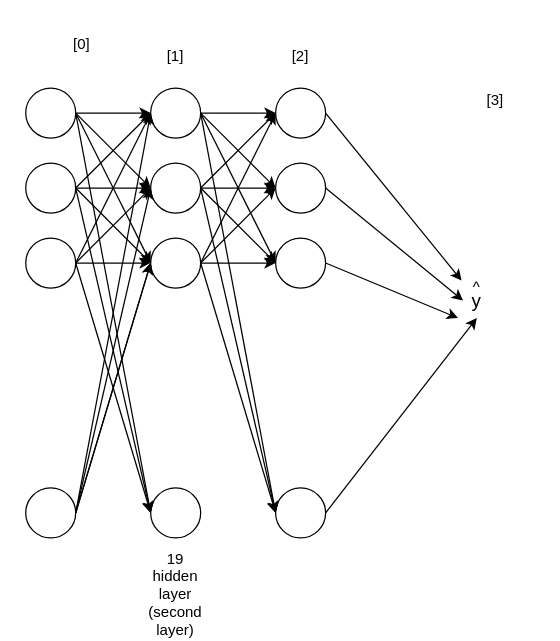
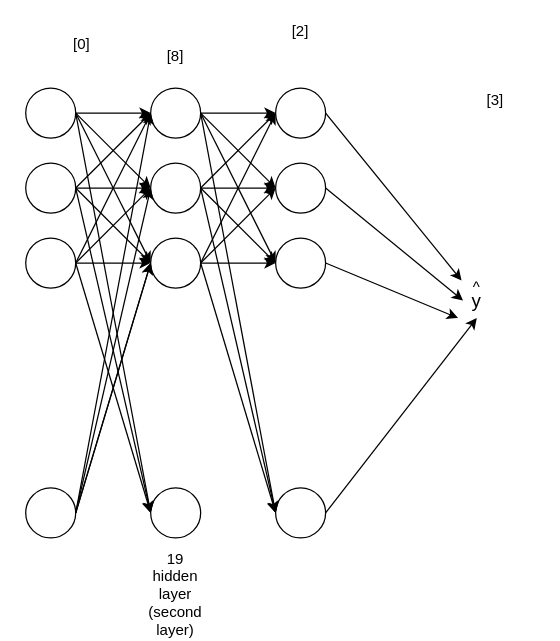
  <mxCell id="0" />
  <mxCell id="1" parent="0" />
  <mxCell id="2" value="" style="ellipse;whiteSpace=wrap;html=1;aspect=fixed;" vertex="1" parent="1"><mxGeometry x="20" y="70" width="40" height="40" as="geometry" /></mxCell>
  <mxCell id="3" value="" style="ellipse;whiteSpace=wrap;html=1;aspect=fixed;" vertex="1" parent="1"><mxGeometry x="20" y="130" width="40" height="40" as="geometry" /></mxCell>
  <mxCell id="4" value="" style="ellipse;whiteSpace=wrap;html=1;aspect=fixed;" vertex="1" parent="1"><mxGeometry x="20" y="190" width="40" height="40" as="geometry" /></mxCell>
  <mxCell id="5" value="" style="ellipse;whiteSpace=wrap;html=1;aspect=fixed;" vertex="1" parent="1"><mxGeometry x="120" y="70" width="40" height="40" as="geometry" /></mxCell>
  <mxCell id="6" value="" style="ellipse;whiteSpace=wrap;html=1;aspect=fixed;" vertex="1" parent="1"><mxGeometry x="120" y="130" width="40" height="40" as="geometry" /></mxCell>
  <mxCell id="7" value="" style="ellipse;whiteSpace=wrap;html=1;aspect=fixed;" vertex="1" parent="1"><mxGeometry x="120" y="190" width="40" height="40" as="geometry" /></mxCell>
  <mxCell id="8" value="" style="ellipse;whiteSpace=wrap;html=1;aspect=fixed;" vertex="1" parent="1"><mxGeometry x="220" y="70" width="40" height="40" as="geometry" /></mxCell>
  <mxCell id="9" value="" style="ellipse;whiteSpace=wrap;html=1;aspect=fixed;" vertex="1" parent="1"><mxGeometry x="220" y="130" width="40" height="40" as="geometry" /></mxCell>
  <mxCell id="10" value="" style="ellipse;whiteSpace=wrap;html=1;aspect=fixed;" vertex="1" parent="1"><mxGeometry x="220" y="190" width="40" height="40" as="geometry" /></mxCell>
  <mxCell id="11" value="" style="ellipse;whiteSpace=wrap;html=1;aspect=fixed;" vertex="1" parent="1"><mxGeometry x="20" y="390" width="40" height="40" as="geometry" /></mxCell>
  <mxCell id="12" value="" style="ellipse;whiteSpace=wrap;html=1;aspect=fixed;" vertex="1" parent="1"><mxGeometry x="120" y="390" width="40" height="40" as="geometry" /></mxCell>
  <mxCell id="13" value="" style="ellipse;whiteSpace=wrap;html=1;aspect=fixed;" vertex="1" parent="1"><mxGeometry x="220" y="390" width="40" height="40" as="geometry" /></mxCell>
  <mxCell id="14" value="" style="endArrow=classic;html=1;rounded=0;exitX=1;exitY=0.5;exitDx=0;exitDy=0;entryX=0;entryY=0.5;entryDx=0;entryDy=0;" edge="1" parent="1" source="2" target="5"><mxGeometry width="50" height="50" relative="1" as="geometry"><mxPoint x="80" y="80" as="sourcePoint" /><mxPoint x="130" y="30" as="targetPoint" /></mxGeometry></mxCell>
  <mxCell id="15" value="" style="endArrow=classic;html=1;rounded=0;entryX=0;entryY=0.5;entryDx=0;entryDy=0;" edge="1" parent="1" target="12"><mxGeometry width="50" height="50" relative="1" as="geometry"><mxPoint x="60" y="90" as="sourcePoint" /><mxPoint x="110" y="390" as="targetPoint" /></mxGeometry></mxCell>
  <mxCell id="16" value="" style="endArrow=classic;html=1;rounded=0;exitX=1;exitY=0.5;exitDx=0;exitDy=0;entryX=0;entryY=0.5;entryDx=0;entryDy=0;" edge="1" parent="1" source="2" target="6"><mxGeometry width="50" height="50" relative="1" as="geometry"><mxPoint x="70" y="130" as="sourcePoint" /><mxPoint x="120" y="80" as="targetPoint" /></mxGeometry></mxCell>
  <mxCell id="17" value="" style="endArrow=classic;html=1;rounded=0;exitX=1;exitY=0.5;exitDx=0;exitDy=0;entryX=0;entryY=0.5;entryDx=0;entryDy=0;" edge="1" parent="1" source="2" target="7"><mxGeometry width="50" height="50" relative="1" as="geometry"><mxPoint x="80" y="150" as="sourcePoint" /><mxPoint x="130" y="100" as="targetPoint" /></mxGeometry></mxCell>
  <mxCell id="18" value="" style="endArrow=classic;html=1;rounded=0;exitX=1;exitY=0.5;exitDx=0;exitDy=0;entryX=0;entryY=0.5;entryDx=0;entryDy=0;" edge="1" parent="1" source="3" target="6"><mxGeometry width="50" height="50" relative="1" as="geometry"><mxPoint x="210" y="410" as="sourcePoint" /><mxPoint x="260" y="360" as="targetPoint" /></mxGeometry></mxCell>
  <mxCell id="19" value="" style="endArrow=classic;html=1;rounded=0;exitX=1;exitY=0.5;exitDx=0;exitDy=0;entryX=0;entryY=0.5;entryDx=0;entryDy=0;" edge="1" parent="1" source="3" target="5"><mxGeometry width="50" height="50" relative="1" as="geometry"><mxPoint x="210" y="410" as="sourcePoint" /><mxPoint x="260" y="360" as="targetPoint" /></mxGeometry></mxCell>
  <mxCell id="20" value="" style="endArrow=classic;html=1;rounded=0;exitX=1;exitY=0.5;exitDx=0;exitDy=0;entryX=0;entryY=0.5;entryDx=0;entryDy=0;" edge="1" parent="1" source="3" target="7"><mxGeometry width="50" height="50" relative="1" as="geometry"><mxPoint x="210" y="410" as="sourcePoint" /><mxPoint x="260" y="360" as="targetPoint" /></mxGeometry></mxCell>
  <mxCell id="21" value="" style="endArrow=classic;html=1;rounded=0;exitX=1;exitY=0.5;exitDx=0;exitDy=0;entryX=0;entryY=0.5;entryDx=0;entryDy=0;" edge="1" parent="1" source="3" target="12"><mxGeometry width="50" height="50" relative="1" as="geometry"><mxPoint x="210" y="410" as="sourcePoint" /><mxPoint x="260" y="360" as="targetPoint" /></mxGeometry></mxCell>
  <mxCell id="22" value="" style="endArrow=classic;html=1;rounded=0;exitX=1;exitY=0.5;exitDx=0;exitDy=0;entryX=0;entryY=0.5;entryDx=0;entryDy=0;" edge="1" parent="1" source="4" target="5"><mxGeometry width="50" height="50" relative="1" as="geometry"><mxPoint x="210" y="410" as="sourcePoint" /><mxPoint x="260" y="360" as="targetPoint" /></mxGeometry></mxCell>
  <mxCell id="23" value="" style="endArrow=classic;html=1;rounded=0;exitX=1;exitY=0.5;exitDx=0;exitDy=0;entryX=0;entryY=0.5;entryDx=0;entryDy=0;" edge="1" parent="1" source="4" target="6"><mxGeometry width="50" height="50" relative="1" as="geometry"><mxPoint x="210" y="410" as="sourcePoint" /><mxPoint x="260" y="360" as="targetPoint" /></mxGeometry></mxCell>
  <mxCell id="24" value="" style="endArrow=classic;html=1;rounded=0;exitX=1;exitY=0.5;exitDx=0;exitDy=0;entryX=0;entryY=0.5;entryDx=0;entryDy=0;" edge="1" parent="1" source="4" target="7"><mxGeometry width="50" height="50" relative="1" as="geometry"><mxPoint x="210" y="410" as="sourcePoint" /><mxPoint x="260" y="360" as="targetPoint" /></mxGeometry></mxCell>
  <mxCell id="25" value="" style="endArrow=classic;html=1;rounded=0;exitX=1;exitY=0.5;exitDx=0;exitDy=0;entryX=0;entryY=0.5;entryDx=0;entryDy=0;" edge="1" parent="1" source="4" target="12"><mxGeometry width="50" height="50" relative="1" as="geometry"><mxPoint x="210" y="410" as="sourcePoint" /><mxPoint x="260" y="360" as="targetPoint" /></mxGeometry></mxCell>
  <mxCell id="26" value="" style="endArrow=classic;html=1;rounded=0;exitX=1;exitY=0.5;exitDx=0;exitDy=0;entryX=0;entryY=0.5;entryDx=0;entryDy=0;" edge="1" parent="1" source="11" target="5"><mxGeometry width="50" height="50" relative="1" as="geometry"><mxPoint x="60" y="330" as="sourcePoint" /><mxPoint x="110" y="280" as="targetPoint" /></mxGeometry></mxCell>
  <mxCell id="27" value="" style="endArrow=classic;html=1;rounded=0;exitX=1;exitY=0.5;exitDx=0;exitDy=0;entryX=0;entryY=0.5;entryDx=0;entryDy=0;" edge="1" parent="1" source="11" target="6"><mxGeometry width="50" height="50" relative="1" as="geometry"><mxPoint x="210" y="410" as="sourcePoint" /><mxPoint x="260" y="360" as="targetPoint" /></mxGeometry></mxCell>
  <mxCell id="28" value="" style="endArrow=classic;html=1;rounded=0;exitX=1;exitY=0.5;exitDx=0;exitDy=0;entryX=0;entryY=0.5;entryDx=0;entryDy=0;" edge="1" parent="1" source="11" target="7"><mxGeometry width="50" height="50" relative="1" as="geometry"><mxPoint x="210" y="410" as="sourcePoint" /><mxPoint x="260" y="360" as="targetPoint" /></mxGeometry></mxCell>
  <mxCell id="29" value="" style="endArrow=classic;html=1;rounded=0;exitX=1;exitY=0.5;exitDx=0;exitDy=0;entryX=0;entryY=0.5;entryDx=0;entryDy=0;" edge="1" parent="1" source="11" target="7"><mxGeometry width="50" height="50" relative="1" as="geometry"><mxPoint x="210" y="410" as="sourcePoint" /><mxPoint x="260" y="360" as="targetPoint" /></mxGeometry></mxCell>
  <mxCell id="30" value="" style="endArrow=classic;html=1;rounded=0;exitX=1;exitY=0.5;exitDx=0;exitDy=0;entryX=0;entryY=0.5;entryDx=0;entryDy=0;" edge="1" parent="1" source="5" target="8"><mxGeometry width="50" height="50" relative="1" as="geometry"><mxPoint x="210" y="410" as="sourcePoint" /><mxPoint x="260" y="360" as="targetPoint" /></mxGeometry></mxCell>
  <mxCell id="31" value="" style="endArrow=classic;html=1;rounded=0;exitX=1;exitY=0.5;exitDx=0;exitDy=0;entryX=0;entryY=0.5;entryDx=0;entryDy=0;" edge="1" parent="1" source="5" target="9"><mxGeometry width="50" height="50" relative="1" as="geometry"><mxPoint x="210" y="410" as="sourcePoint" /><mxPoint x="260" y="360" as="targetPoint" /></mxGeometry></mxCell>
  <mxCell id="32" value="" style="endArrow=classic;html=1;rounded=0;exitX=1;exitY=0.5;exitDx=0;exitDy=0;entryX=0;entryY=0.5;entryDx=0;entryDy=0;" edge="1" parent="1" source="5" target="13"><mxGeometry width="50" height="50" relative="1" as="geometry"><mxPoint x="210" y="410" as="sourcePoint" /><mxPoint x="260" y="360" as="targetPoint" /></mxGeometry></mxCell>
  <mxCell id="33" value="" style="endArrow=classic;html=1;rounded=0;exitX=1;exitY=0.5;exitDx=0;exitDy=0;entryX=0;entryY=0.5;entryDx=0;entryDy=0;" edge="1" parent="1" source="5" target="10"><mxGeometry width="50" height="50" relative="1" as="geometry"><mxPoint x="210" y="410" as="sourcePoint" /><mxPoint x="260" y="360" as="targetPoint" /></mxGeometry></mxCell>
  <mxCell id="34" value="" style="endArrow=classic;html=1;rounded=0;exitX=1;exitY=0.5;exitDx=0;exitDy=0;entryX=0;entryY=0.5;entryDx=0;entryDy=0;" edge="1" parent="1" source="6" target="8"><mxGeometry width="50" height="50" relative="1" as="geometry"><mxPoint x="210" y="410" as="sourcePoint" /><mxPoint x="260" y="360" as="targetPoint" /></mxGeometry></mxCell>
  <mxCell id="35" value="" style="endArrow=classic;html=1;rounded=0;exitX=1;exitY=0.5;exitDx=0;exitDy=0;entryX=0;entryY=0.5;entryDx=0;entryDy=0;" edge="1" parent="1" source="6" target="9"><mxGeometry width="50" height="50" relative="1" as="geometry"><mxPoint x="250" y="370" as="sourcePoint" /><mxPoint x="300" y="320" as="targetPoint" /></mxGeometry></mxCell>
  <mxCell id="36" value="" style="endArrow=classic;html=1;rounded=0;exitX=1;exitY=0.5;exitDx=0;exitDy=0;entryX=0;entryY=0.5;entryDx=0;entryDy=0;" edge="1" parent="1" source="6" target="10"><mxGeometry width="50" height="50" relative="1" as="geometry"><mxPoint x="290" y="270" as="sourcePoint" /><mxPoint x="340" y="220" as="targetPoint" /></mxGeometry></mxCell>
  <mxCell id="37" value="" style="endArrow=classic;html=1;rounded=0;exitX=1;exitY=0.5;exitDx=0;exitDy=0;entryX=0;entryY=0.5;entryDx=0;entryDy=0;" edge="1" parent="1" source="6" target="13"><mxGeometry width="50" height="50" relative="1" as="geometry"><mxPoint x="300" y="300" as="sourcePoint" /><mxPoint x="350" y="250" as="targetPoint" /></mxGeometry></mxCell>
  <mxCell id="38" value="" style="endArrow=classic;html=1;rounded=0;exitX=1;exitY=0.5;exitDx=0;exitDy=0;entryX=0;entryY=0.5;entryDx=0;entryDy=0;" edge="1" parent="1" source="7" target="8"><mxGeometry width="50" height="50" relative="1" as="geometry"><mxPoint x="370" y="230" as="sourcePoint" /><mxPoint x="420" y="180" as="targetPoint" /></mxGeometry></mxCell>
  <mxCell id="39" value="" style="endArrow=classic;html=1;rounded=0;exitX=1;exitY=0.5;exitDx=0;exitDy=0;entryX=0;entryY=0.5;entryDx=0;entryDy=0;" edge="1" parent="1" source="7" target="9"><mxGeometry width="50" height="50" relative="1" as="geometry"><mxPoint x="330" y="250" as="sourcePoint" /><mxPoint x="380" y="200" as="targetPoint" /></mxGeometry></mxCell>
  <mxCell id="40" value="" style="endArrow=classic;html=1;rounded=0;exitX=1;exitY=0.5;exitDx=0;exitDy=0;entryX=0;entryY=0.5;entryDx=0;entryDy=0;" edge="1" parent="1" source="7" target="10"><mxGeometry width="50" height="50" relative="1" as="geometry"><mxPoint x="300" y="270" as="sourcePoint" /><mxPoint x="350" y="220" as="targetPoint" /></mxGeometry></mxCell>
  <mxCell id="41" value="" style="endArrow=classic;html=1;rounded=0;exitX=1;exitY=0.5;exitDx=0;exitDy=0;entryX=0;entryY=0.5;entryDx=0;entryDy=0;" edge="1" parent="1" source="7" target="13"><mxGeometry width="50" height="50" relative="1" as="geometry"><mxPoint x="350" y="240" as="sourcePoint" /><mxPoint x="400" y="190" as="targetPoint" /></mxGeometry></mxCell>
  <mxCell id="42" value="&lt;p style=&quot;line-height: 0%;&quot;&gt;&lt;/p&gt;&lt;div style=&quot;line-height: 30%;&quot;&gt;^&lt;/div&gt;&lt;font style=&quot;font-size: 15px;&quot;&gt;y&lt;/font&gt;&lt;p&gt;&lt;/p&gt;" style="text;html=1;align=center;verticalAlign=middle;whiteSpace=wrap;rounded=0;" vertex="1" parent="1"><mxGeometry x="351" y="224" width="60" height="30" as="geometry" /></mxCell>
  <mxCell id="43" value="" style="endArrow=classic;html=1;rounded=0;exitX=1;exitY=0.5;exitDx=0;exitDy=0;" edge="1" parent="1" source="8" target="42"><mxGeometry width="50" height="50" relative="1" as="geometry"><mxPoint x="270" y="90" as="sourcePoint" /><mxPoint x="520" y="220" as="targetPoint" /></mxGeometry></mxCell>
  <mxCell id="44" value="" style="endArrow=classic;html=1;rounded=0;exitX=1;exitY=0.5;exitDx=0;exitDy=0;" edge="1" parent="1" source="9"><mxGeometry width="50" height="50" relative="1" as="geometry"><mxPoint x="390" y="370" as="sourcePoint" /><mxPoint x="370" y="240" as="targetPoint" /></mxGeometry></mxCell>
  <mxCell id="45" value="" style="endArrow=classic;html=1;rounded=0;exitX=1;exitY=0.5;exitDx=0;exitDy=0;entryX=0.25;entryY=1;entryDx=0;entryDy=0;" edge="1" parent="1" source="10" target="42"><mxGeometry width="50" height="50" relative="1" as="geometry"><mxPoint x="470" y="310" as="sourcePoint" /><mxPoint x="520" y="260" as="targetPoint" /></mxGeometry></mxCell>
  <mxCell id="46" value="" style="endArrow=classic;html=1;rounded=0;exitX=1;exitY=0.5;exitDx=0;exitDy=0;entryX=0.5;entryY=1;entryDx=0;entryDy=0;" edge="1" parent="1" source="13" target="42"><mxGeometry width="50" height="50" relative="1" as="geometry"><mxPoint x="351" y="380" as="sourcePoint" /><mxPoint x="401" y="330" as="targetPoint" /></mxGeometry></mxCell>
  <mxCell id="47" value="[0]" style="text;html=1;align=center;verticalAlign=middle;whiteSpace=wrap;rounded=0;" vertex="1" parent="1"><mxGeometry x="35" y="20" width="60" height="30" as="geometry" /></mxCell>
- <mxCell id="48" value="[1]" style="text;html=1;align=center;verticalAlign=middle;whiteSpace=wrap;rounded=0;" vertex="1" parent="1"><mxGeometry x="110" y="30" width="60" height="30" as="geometry" /></mxCell>
- <mxCell id="49" value="[2]" style="text;html=1;align=center;verticalAlign=middle;whiteSpace=wrap;rounded=0;" vertex="1" parent="1"><mxGeometry x="210" y="30" width="60" height="30" as="geometry" /></mxCell>
+ <mxCell id="48" value="[8]" style="text;html=1;align=center;verticalAlign=middle;whiteSpace=wrap;rounded=0;" vertex="1" parent="1"><mxGeometry x="110" y="30" width="60" height="30" as="geometry" /></mxCell>
+ <mxCell id="49" value="[2]" style="text;html=1;align=center;verticalAlign=middle;whiteSpace=wrap;rounded=0;" vertex="1" parent="1"><mxGeometry x="210" y="10" width="60" height="30" as="geometry" /></mxCell>
  <mxCell id="50" value="[3]" style="text;html=1;align=center;verticalAlign=middle;whiteSpace=wrap;rounded=0;" vertex="1" parent="1"><mxGeometry x="366" y="65" width="60" height="30" as="geometry" /></mxCell>
  <mxCell id="51" value="19&lt;div&gt;hidden layer&lt;/div&gt;&lt;div&gt;(second layer)&lt;/div&gt;" style="text;html=1;align=center;verticalAlign=middle;whiteSpace=wrap;rounded=0;" vertex="1" parent="1"><mxGeometry x="110" y="460" width="60" height="30" as="geometry" /></mxCell>
